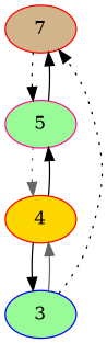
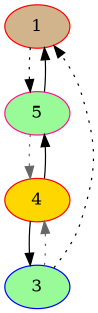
  digraph {
    node [color=red fillcolor=palegreen style=filled]
    edge [color=black style=solid]
-   1 [fillcolor=tan label=7]
+   1 [fillcolor=tan]
    n2 [color=deeppink label=5]
    4 [fillcolor=gold]
    3 [color=blue]
    1 -> n2 [style=dotted]
    n2 -> 1
    n2 -> 4 [color=gray40 style=dotted]
    4 -> n2
    4 -> 3
    3 -> 1 [style=dotted]
-   3 -> 4 [color=gray40]
+   3 -> 4 [color=gray40 style=dotted]
  }
